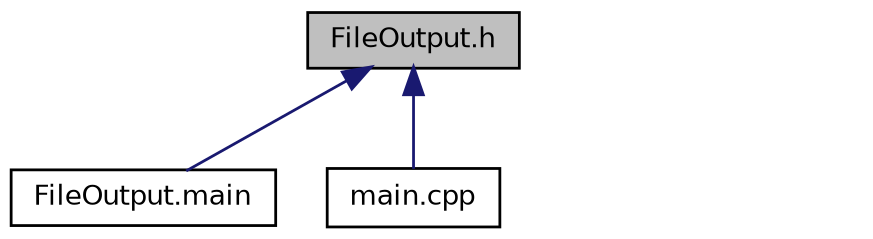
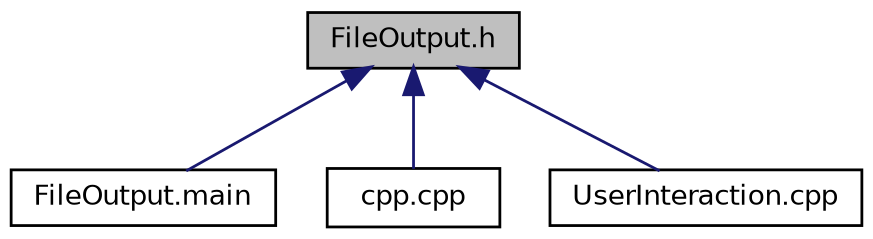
  digraph {
    node [color=black fillcolor=white fontname=Helvetica fontsize=10 shape=record style=filled]
    edge [color=midnightblue dir=back fontname=Helvetica fontsize=10 labelfontname=Helvetica labelfontsize=10 style=solid]
    n1 [fillcolor=grey75 fontcolor=black height=0.2 label="FileOutput.h" width=0.4]
    n2 [height=0.2 label="FileOutput.main" width=0.4]
-   n3 [height=0.2 label="main.cpp" width=0.4]
+   n3 [height=0.2 label="cpp.cpp" width=0.4]
+   n4 [height=0.2 label="UserInteraction.cpp" width=0.4]
    n1 -> n2
    n1 -> n3
+   n1 -> n4
  }
